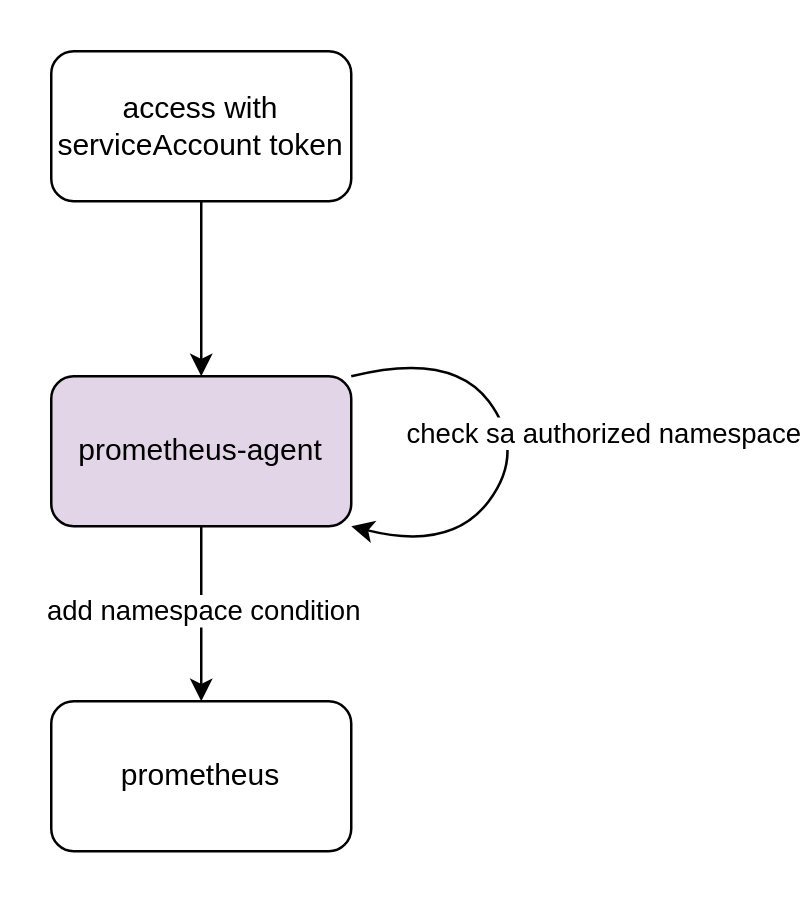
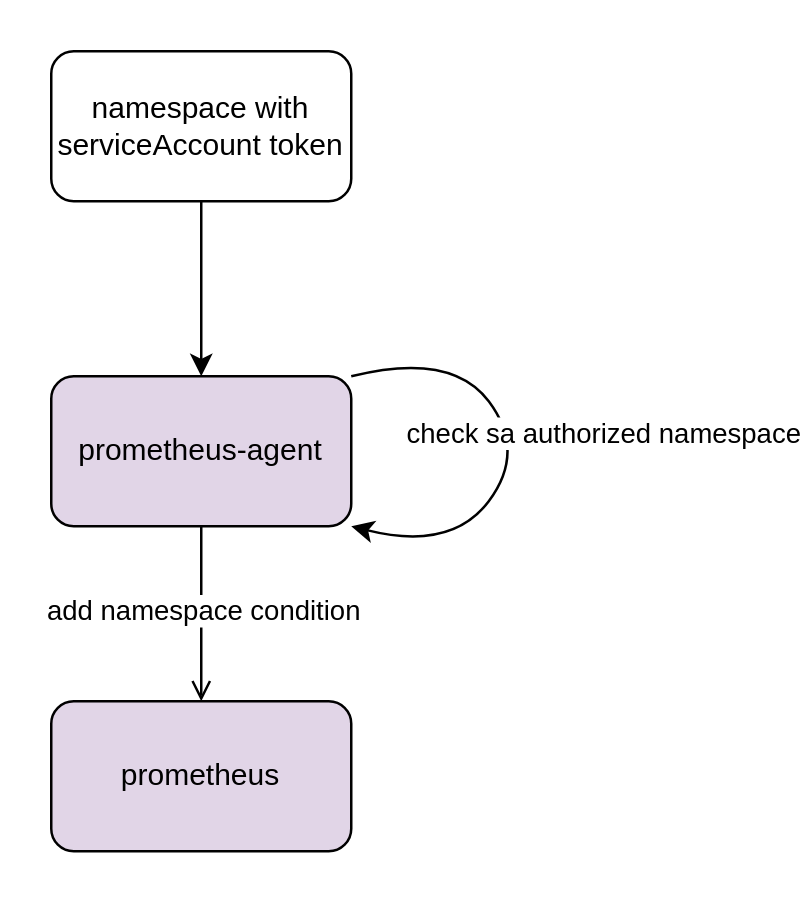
  <mxCell id="0" />
  <mxCell id="1" parent="0" />
- <mxCell id="2" value="access with serviceAccount token" style="rounded=1;whiteSpace=wrap;html=1;" vertex="1" parent="1"><mxGeometry x="20" y="20" width="120" height="60" as="geometry" /></mxCell>
+ <mxCell id="2" value="namespace with serviceAccount token" style="rounded=1;whiteSpace=wrap;html=1;" vertex="1" parent="1"><mxGeometry x="20" y="20" width="120" height="60" as="geometry" /></mxCell>
  <mxCell id="3" value="prometheus-agent" style="rounded=1;whiteSpace=wrap;html=1;fillColor=#e1d5e7;" vertex="1" parent="1"><mxGeometry x="20" y="150" width="120" height="60" as="geometry" /></mxCell>
- <mxCell id="4" value="prometheus" style="rounded=1;whiteSpace=wrap;html=1;" vertex="1" parent="1"><mxGeometry x="20" y="280" width="120" height="60" as="geometry" /></mxCell>
+ <mxCell id="4" value="prometheus" style="rounded=1;whiteSpace=wrap;html=1;fillColor=#e1d5e7;" vertex="1" parent="1"><mxGeometry x="20" y="280" width="120" height="60" as="geometry" /></mxCell>
  <mxCell id="5" value="" style="endArrow=classic;html=1;exitX=0.5;exitY=1;exitDx=0;exitDy=0;entryX=0.5;entryY=0;entryDx=0;entryDy=0;" edge="1" parent="1" source="2" target="3"><mxGeometry width="50" height="50" relative="1" as="geometry"><mxPoint x="-40" y="120" as="sourcePoint" /><mxPoint x="10" y="70" as="targetPoint" /></mxGeometry></mxCell>
- <mxCell id="6" value="" style="endArrow=classic;html=1;entryX=0.5;entryY=0;entryDx=0;entryDy=0;exitX=0.5;exitY=1;exitDx=0;exitDy=0;" edge="1" parent="1" source="3" target="4"><mxGeometry width="50" height="50" relative="1" as="geometry"><mxPoint x="90" y="230" as="sourcePoint" /><mxPoint x="90" y="160" as="targetPoint" /></mxGeometry></mxCell>
+ <mxCell id="6" value="" style="endArrow=open;html=1;entryX=0.5;entryY=0;entryDx=0;entryDy=0;exitX=0.5;exitY=1;exitDx=0;exitDy=0;" edge="1" parent="1" source="3" target="4"><mxGeometry width="50" height="50" relative="1" as="geometry"><mxPoint x="90" y="230" as="sourcePoint" /><mxPoint x="90" y="160" as="targetPoint" /></mxGeometry></mxCell>
  <mxCell id="7" value="add namespace condition" style="edgeLabel;html=1;align=center;verticalAlign=middle;resizable=0;points=[];" vertex="1" connectable="0" parent="6"><mxGeometry x="-0.286" y="2" relative="1" as="geometry"><mxPoint x="-2" y="8" as="offset" /></mxGeometry></mxCell>
  <mxCell id="8" value="" style="curved=1;endArrow=classic;html=1;exitX=1;exitY=0;exitDx=0;exitDy=0;entryX=1;entryY=1;entryDx=0;entryDy=0;" edge="1" parent="1" source="3" target="3"><mxGeometry width="50" height="50" relative="1" as="geometry"><mxPoint x="180" y="330" as="sourcePoint" /><mxPoint x="230" y="140" as="targetPoint" /><Array as="points"><mxPoint x="180" y="140" /><mxPoint x="210" y="180" /><mxPoint x="180" y="220" /></Array></mxGeometry></mxCell>
  <mxCell id="9" value="check sa authorized namespace" style="edgeLabel;html=1;align=center;verticalAlign=middle;resizable=0;points=[];" vertex="1" connectable="0" parent="8"><mxGeometry x="-0.155" y="-6" relative="1" as="geometry"><mxPoint x="43.34" as="offset" /></mxGeometry></mxCell>
